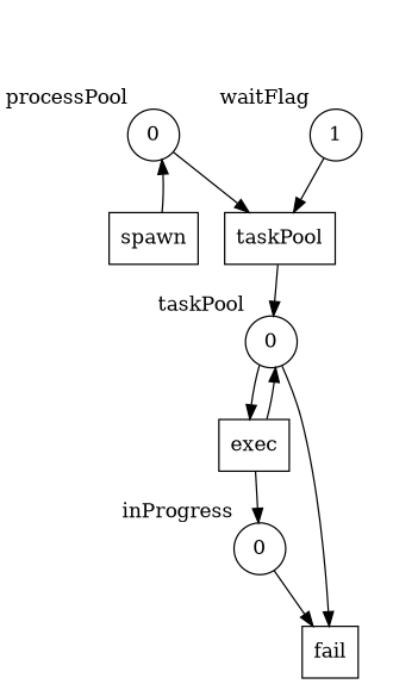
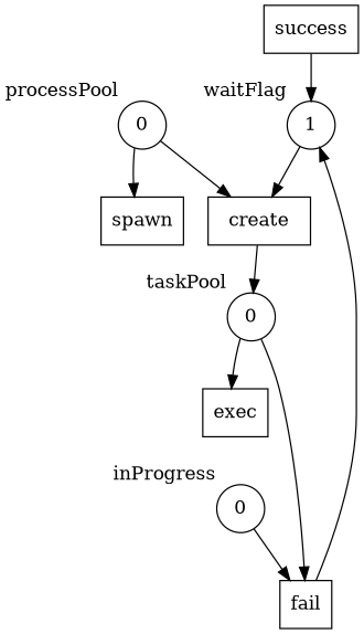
  digraph {
    node [shape=rect]
    n1 [label=1 shape=circle width=.5 xlabel=waitFlag]
    n2 [label=0 shape=circle width=.5 xlabel=processPool]
    n3 [label=0 shape=circle width=.5 xlabel=inProgress]
    n4 [label=0 shape=circle width=.5 xlabel=taskPool]
    exec [height=.5 width=.5]
-   create [height=.5 width=.5 label=taskPool]
+   create [height=.5 width=.5]
+   success [height=.5 width=.5]
    fail [height=.5 width=.5]
    spawn [height=.5 width=.5]
    subgraph sub_1 {
      n1
      n2
      n3
      n4
    }
    subgraph sub_2 {
      exec
      create
+     success
      fail
      spawn
    }
    n1 -> create
    n2 -> create
    n3 -> fail
    n4 -> exec
    n4 -> fail
-   exec -> n3
-   exec -> n4
    create -> n4
-   spawn -> n2
+   success -> n1
+   fail -> n1
+   n2 -> spawn
  }
